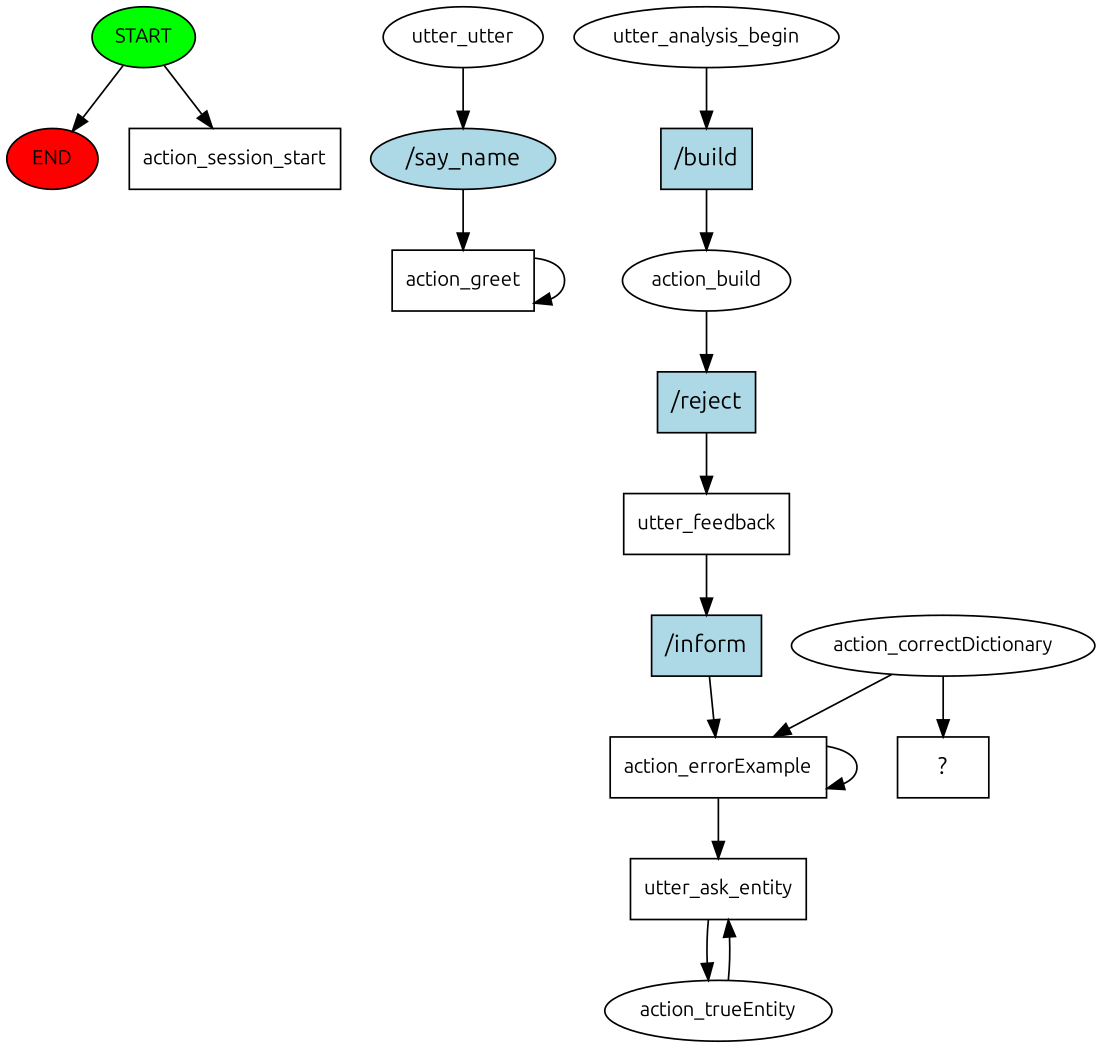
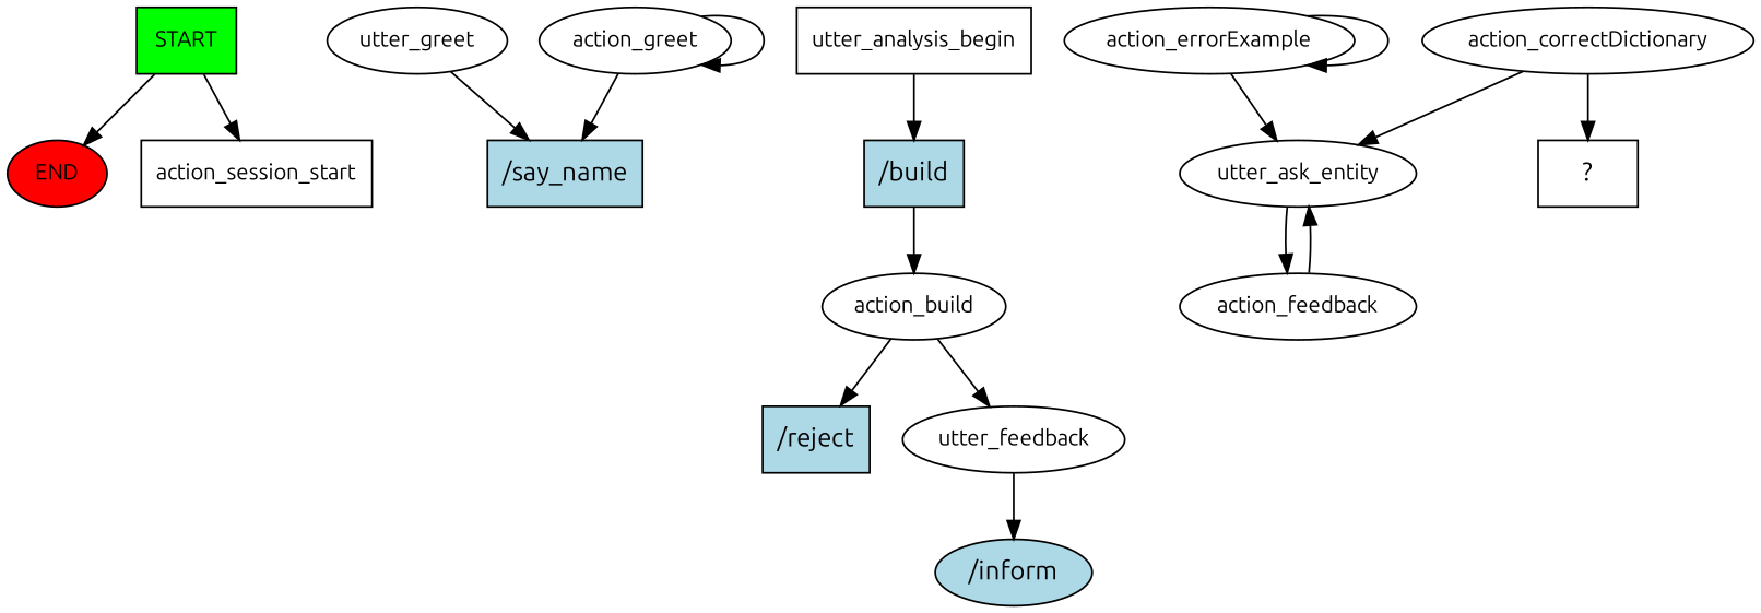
  digraph {
    fontname=Ubuntu
    node [fontname=Ubuntu fontsize=12]
    edge [fontname=Ubuntu]
-   n1 [fillcolor=green label=START style=filled]
+   n1 [fillcolor=green label=START style=filled shape=box]
    n2 [fillcolor=red label=END style=filled]
    n3 [label=action_session_start shape=box]
-   n4 [label=utter_utter]
-   n5 [fillcolor=lightblue label="/say_name" shape=ellipse style=filled fontsize=""]
-   n6 [label=action_greet shape=box]
-   n7 [label=utter_analysis_begin]
+   n4 [label=utter_greet]
+   n5 [fillcolor=lightblue label="/say_name" shape=rect style=filled fontsize=""]
+   n6 [label=action_greet]
+   n7 [label=utter_analysis_begin shape=box]
    n8 [fillcolor=lightblue label="/build" shape=rect style=filled fontsize=""]
    n9 [label=action_build]
    n10 [fillcolor=lightblue label="/reject" shape=rect style=filled fontsize=""]
-   n11 [label=utter_feedback shape=box]
-   n12 [fillcolor=lightblue label="/inform" shape=rect style=filled fontsize=""]
-   n13 [label=action_errorExample shape=box]
-   n14 [label=utter_ask_entity shape=box]
-   n15 [label=action_trueEntity]
+   n11 [label=utter_feedback]
+   n12 [fillcolor=lightblue label="/inform" shape=ellipse style=filled fontsize=""]
+   n13 [label=action_errorExample]
+   n14 [label=utter_ask_entity]
+   n15 [label=action_feedback]
    n16 [label=action_correctDictionary]
    n17 [label="  ?  " shape=rect fontsize=""]
    n1 -> n2
    n1 -> n3
    n4 -> n5
-   n5 -> n6
+   n6 -> n5
    n6 -> n6
    n7 -> n8
    n8 -> n9
    n9 -> n10
-   n10 -> n11
+   n9 -> n11
    n11 -> n12
-   n12 -> n13
    n13 -> n13
    n13 -> n14
    n14 -> n15
    n15 -> n14
-   n16 -> n13
+   n16 -> n14
    n16 -> n17
  }
